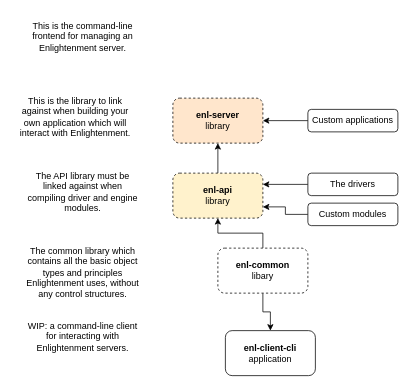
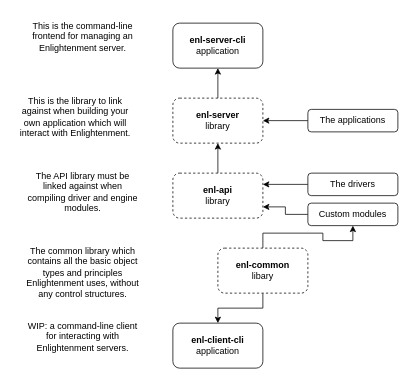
  <mxCell id="0" />
  <mxCell id="1" parent="0" />
  <mxCell id="2" style="edgeStyle=orthogonalEdgeStyle;rounded=0;orthogonalLoop=1;jettySize=auto;html=1;exitX=0.5;exitY=1;exitDx=0;exitDy=0;entryX=0.5;entryY=0;entryDx=0;entryDy=0;" edge="1" parent="1" source="4" target="16"><mxGeometry relative="1" as="geometry" /></mxCell>
- <mxCell id="3" style="edgeStyle=orthogonalEdgeStyle;rounded=0;orthogonalLoop=1;jettySize=auto;html=1;exitX=0.5;exitY=0;exitDx=0;exitDy=0;entryX=0.5;entryY=1;entryDx=0;entryDy=0;" edge="1" parent="1" source="4" target="6"><mxGeometry relative="1" as="geometry" /></mxCell>
+ <mxCell id="3" style="edgeStyle=orthogonalEdgeStyle;rounded=0;orthogonalLoop=1;jettySize=auto;html=1;exitX=0.5;exitY=0;exitDx=0;exitDy=0;" edge="1" parent="1" source="4" target="13"><mxGeometry relative="1" as="geometry" /></mxCell>
  <mxCell id="4" value="&lt;div&gt;&lt;b&gt;enl-common&lt;/b&gt;&lt;/div&gt;libary" style="rounded=1;whiteSpace=wrap;html=1;dashed=1;" vertex="1" parent="1"><mxGeometry x="290" y="330" width="120" height="60" as="geometry" /></mxCell>
  <mxCell id="5" style="edgeStyle=orthogonalEdgeStyle;rounded=0;orthogonalLoop=1;jettySize=auto;html=1;exitX=0.5;exitY=0;exitDx=0;exitDy=0;entryX=0.5;entryY=1;entryDx=0;entryDy=0;" edge="1" parent="1" source="6" target="8"><mxGeometry relative="1" as="geometry" /></mxCell>
- <mxCell id="6" value="&lt;div&gt;&lt;b&gt;enl-api&lt;/b&gt;&lt;/div&gt;library" style="rounded=1;whiteSpace=wrap;html=1;dashed=1;strokeWidth=1;fillColor=#fff2cc;" vertex="1" parent="1"><mxGeometry x="230" y="230" width="120" height="60" as="geometry" /></mxCell>
- <mxCell id="8" value="&lt;div&gt;&lt;b&gt;enl-server&lt;/b&gt;&lt;/div&gt;library" style="rounded=1;whiteSpace=wrap;html=1;dashed=1;fillColor=#ffe6cc;" vertex="1" parent="1"><mxGeometry x="230" y="130" width="120" height="60" as="geometry" /></mxCell>
+ <mxCell id="6" value="&lt;div&gt;&lt;b&gt;enl-api&lt;/b&gt;&lt;/div&gt;library" style="rounded=1;whiteSpace=wrap;html=1;dashed=1;strokeWidth=1;" vertex="1" parent="1"><mxGeometry x="230" y="230" width="120" height="60" as="geometry" /></mxCell>
+ <mxCell id="7" style="edgeStyle=orthogonalEdgeStyle;rounded=0;orthogonalLoop=1;jettySize=auto;html=1;exitX=0.5;exitY=0;exitDx=0;exitDy=0;entryX=0.5;entryY=1;entryDx=0;entryDy=0;" edge="1" parent="1" source="8" target="17"><mxGeometry relative="1" as="geometry" /></mxCell>
+ <mxCell id="8" value="&lt;div&gt;&lt;b&gt;enl-server&lt;/b&gt;&lt;/div&gt;library" style="rounded=1;whiteSpace=wrap;html=1;dashed=1;" vertex="1" parent="1"><mxGeometry x="230" y="130" width="120" height="60" as="geometry" /></mxCell>
  <mxCell id="9" value="The API library must be linked against when compiling driver and engine modules." style="text;html=1;strokeColor=none;fillColor=none;align=center;verticalAlign=top;whiteSpace=wrap;rounded=0;" vertex="1" parent="1"><mxGeometry x="30" y="220" width="160" height="80" as="geometry" /></mxCell>
  <mxCell id="10" style="edgeStyle=orthogonalEdgeStyle;rounded=0;orthogonalLoop=1;jettySize=auto;html=1;exitX=0;exitY=0.5;exitDx=0;exitDy=0;entryX=1;entryY=0.25;entryDx=0;entryDy=0;" edge="1" parent="1" source="11" target="6"><mxGeometry relative="1" as="geometry" /></mxCell>
  <mxCell id="11" value="The drivers" style="rounded=1;whiteSpace=wrap;html=1;" vertex="1" parent="1"><mxGeometry x="410" y="230" width="120" height="30" as="geometry" /></mxCell>
  <mxCell id="12" style="edgeStyle=orthogonalEdgeStyle;rounded=0;orthogonalLoop=1;jettySize=auto;html=1;exitX=0;exitY=0.5;exitDx=0;exitDy=0;entryX=1;entryY=0.75;entryDx=0;entryDy=0;" edge="1" parent="1" source="13" target="6"><mxGeometry relative="1" as="geometry" /></mxCell>
  <mxCell id="13" value="Custom modules" style="rounded=1;whiteSpace=wrap;html=1;" vertex="1" parent="1"><mxGeometry x="410" y="270" width="120" height="30" as="geometry" /></mxCell>
  <mxCell id="14" style="edgeStyle=orthogonalEdgeStyle;rounded=0;orthogonalLoop=1;jettySize=auto;html=1;exitX=0;exitY=0.5;exitDx=0;exitDy=0;entryX=1;entryY=0.5;entryDx=0;entryDy=0;" edge="1" parent="1" source="15" target="8"><mxGeometry relative="1" as="geometry" /></mxCell>
- <mxCell id="15" value="Custom applications" style="rounded=1;whiteSpace=wrap;html=1;" vertex="1" parent="1"><mxGeometry x="410" y="145" width="120" height="30" as="geometry" /></mxCell>
- <mxCell id="16" value="&lt;div&gt;&lt;b&gt;enl-client-cli&lt;/b&gt;&lt;/div&gt;application" style="rounded=1;whiteSpace=wrap;html=1;" vertex="1" parent="1"><mxGeometry x="300" y="440" width="120" height="60" as="geometry" /></mxCell>
+ <mxCell id="15" value="The applications" style="rounded=1;whiteSpace=wrap;html=1;" vertex="1" parent="1"><mxGeometry x="410" y="145" width="120" height="30" as="geometry" /></mxCell>
+ <mxCell id="16" value="&lt;div&gt;&lt;b&gt;enl-client-cli&lt;/b&gt;&lt;/div&gt;application" style="rounded=1;whiteSpace=wrap;html=1;" vertex="1" parent="1"><mxGeometry x="230" y="430" width="120" height="60" as="geometry" /></mxCell>
+ <mxCell id="17" value="&lt;div&gt;&lt;b&gt;enl-server-cli&lt;/b&gt;&lt;/div&gt;application" style="rounded=1;whiteSpace=wrap;html=1;" vertex="1" parent="1"><mxGeometry x="230" y="30" width="120" height="60" as="geometry" /></mxCell>
  <mxCell id="18" value="This is the command-line frontend for managing an Enlightenment server." style="text;html=1;strokeColor=none;fillColor=none;align=center;verticalAlign=top;whiteSpace=wrap;rounded=0;" vertex="1" parent="1"><mxGeometry x="30" y="20" width="160" height="80" as="geometry" /></mxCell>
  <mxCell id="19" value="This is the library to link against when building your own application which will interact with Enlightenment." style="text;html=1;strokeColor=none;fillColor=none;align=center;verticalAlign=top;whiteSpace=wrap;rounded=0;" vertex="1" parent="1"><mxGeometry x="20" y="120" width="160" height="80" as="geometry" /></mxCell>
  <mxCell id="20" value="The common library which contains all the basic object types and principles Enlightenment uses, without any control structures." style="text;html=1;strokeColor=none;fillColor=none;align=center;verticalAlign=top;whiteSpace=wrap;rounded=0;" vertex="1" parent="1"><mxGeometry x="30" y="320" width="160" height="80" as="geometry" /></mxCell>
  <mxCell id="21" value="WIP: a command-line client for interacting with Enlightenment servers." style="text;html=1;strokeColor=none;fillColor=none;align=center;verticalAlign=top;whiteSpace=wrap;rounded=0;" vertex="1" parent="1"><mxGeometry x="30" y="420" width="160" height="80" as="geometry" /></mxCell>
